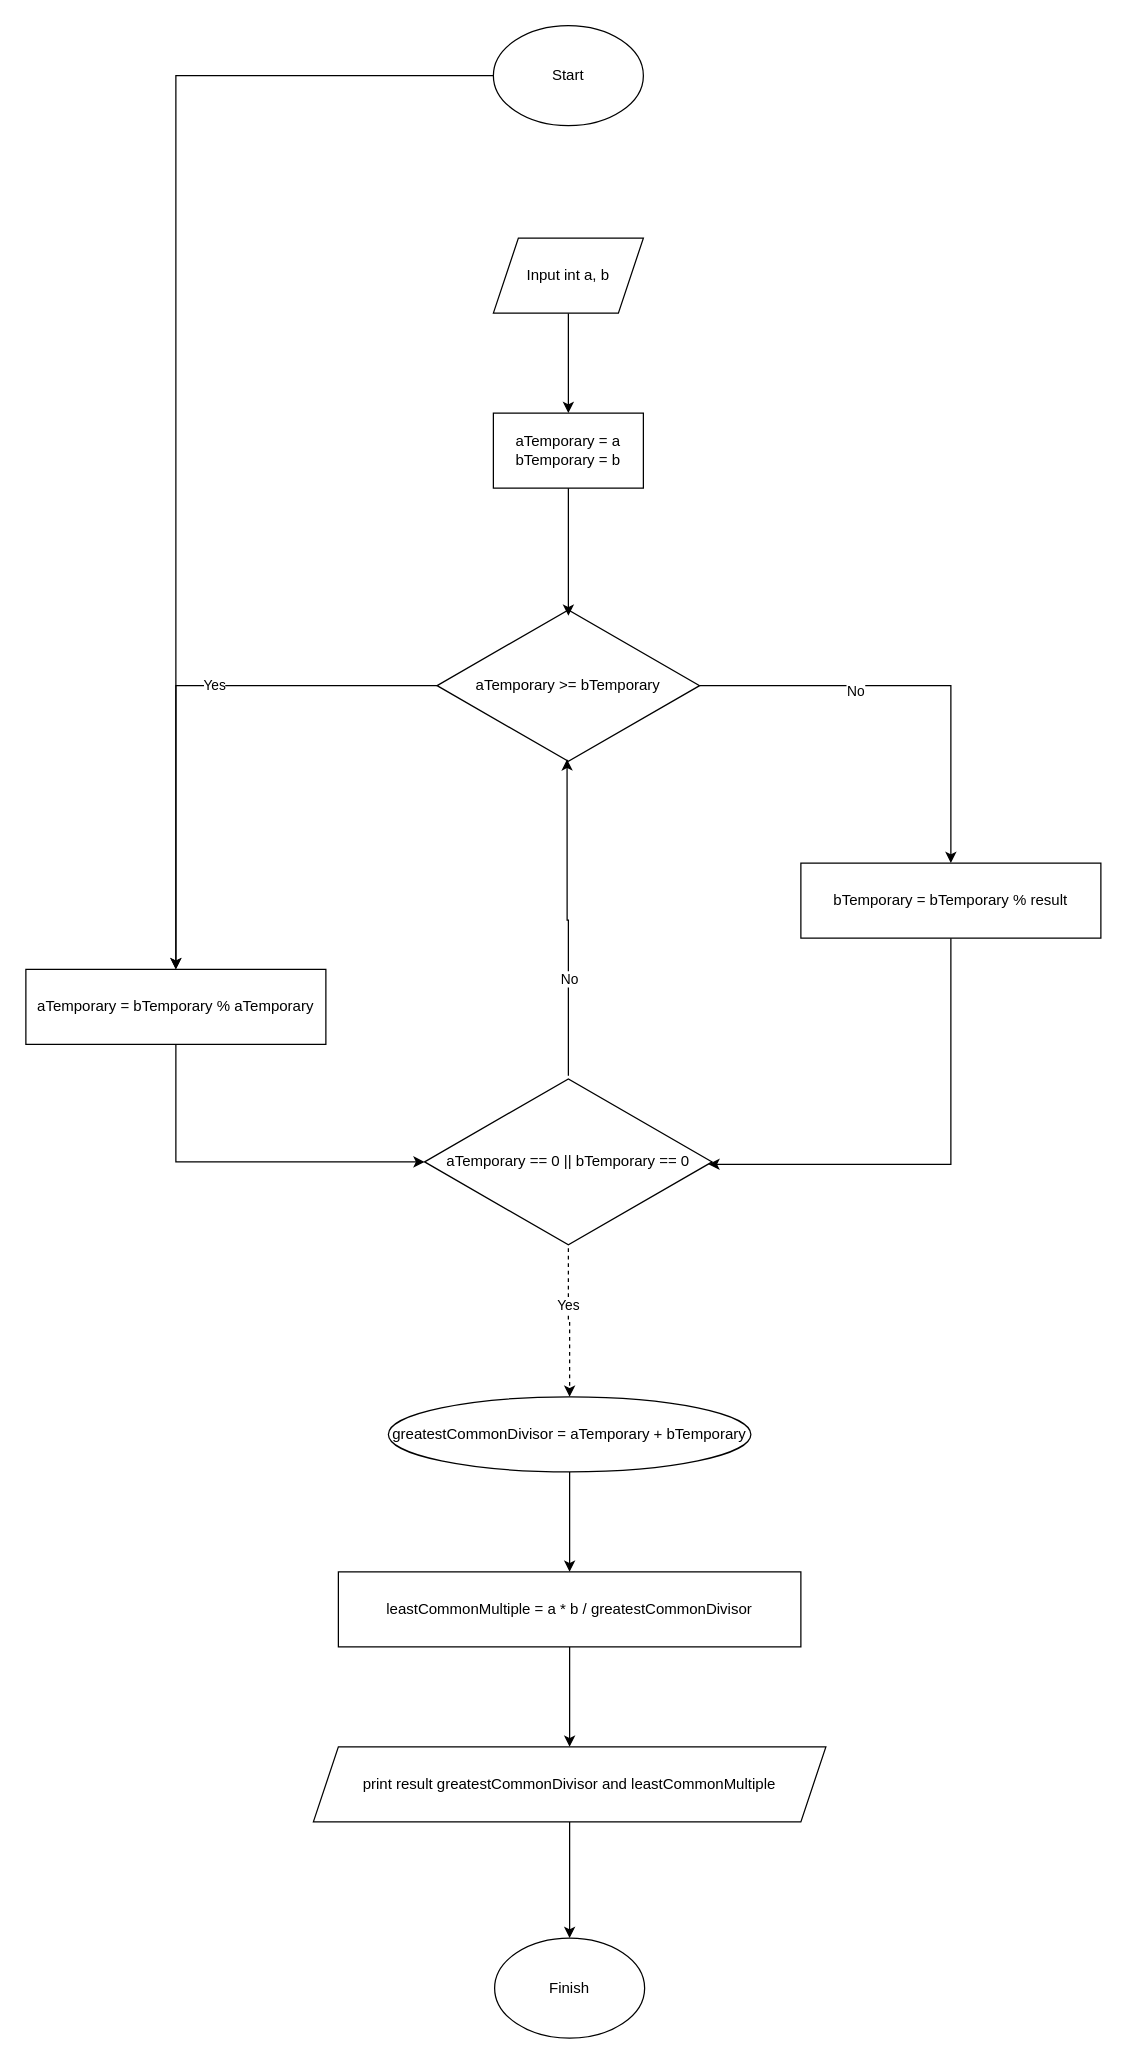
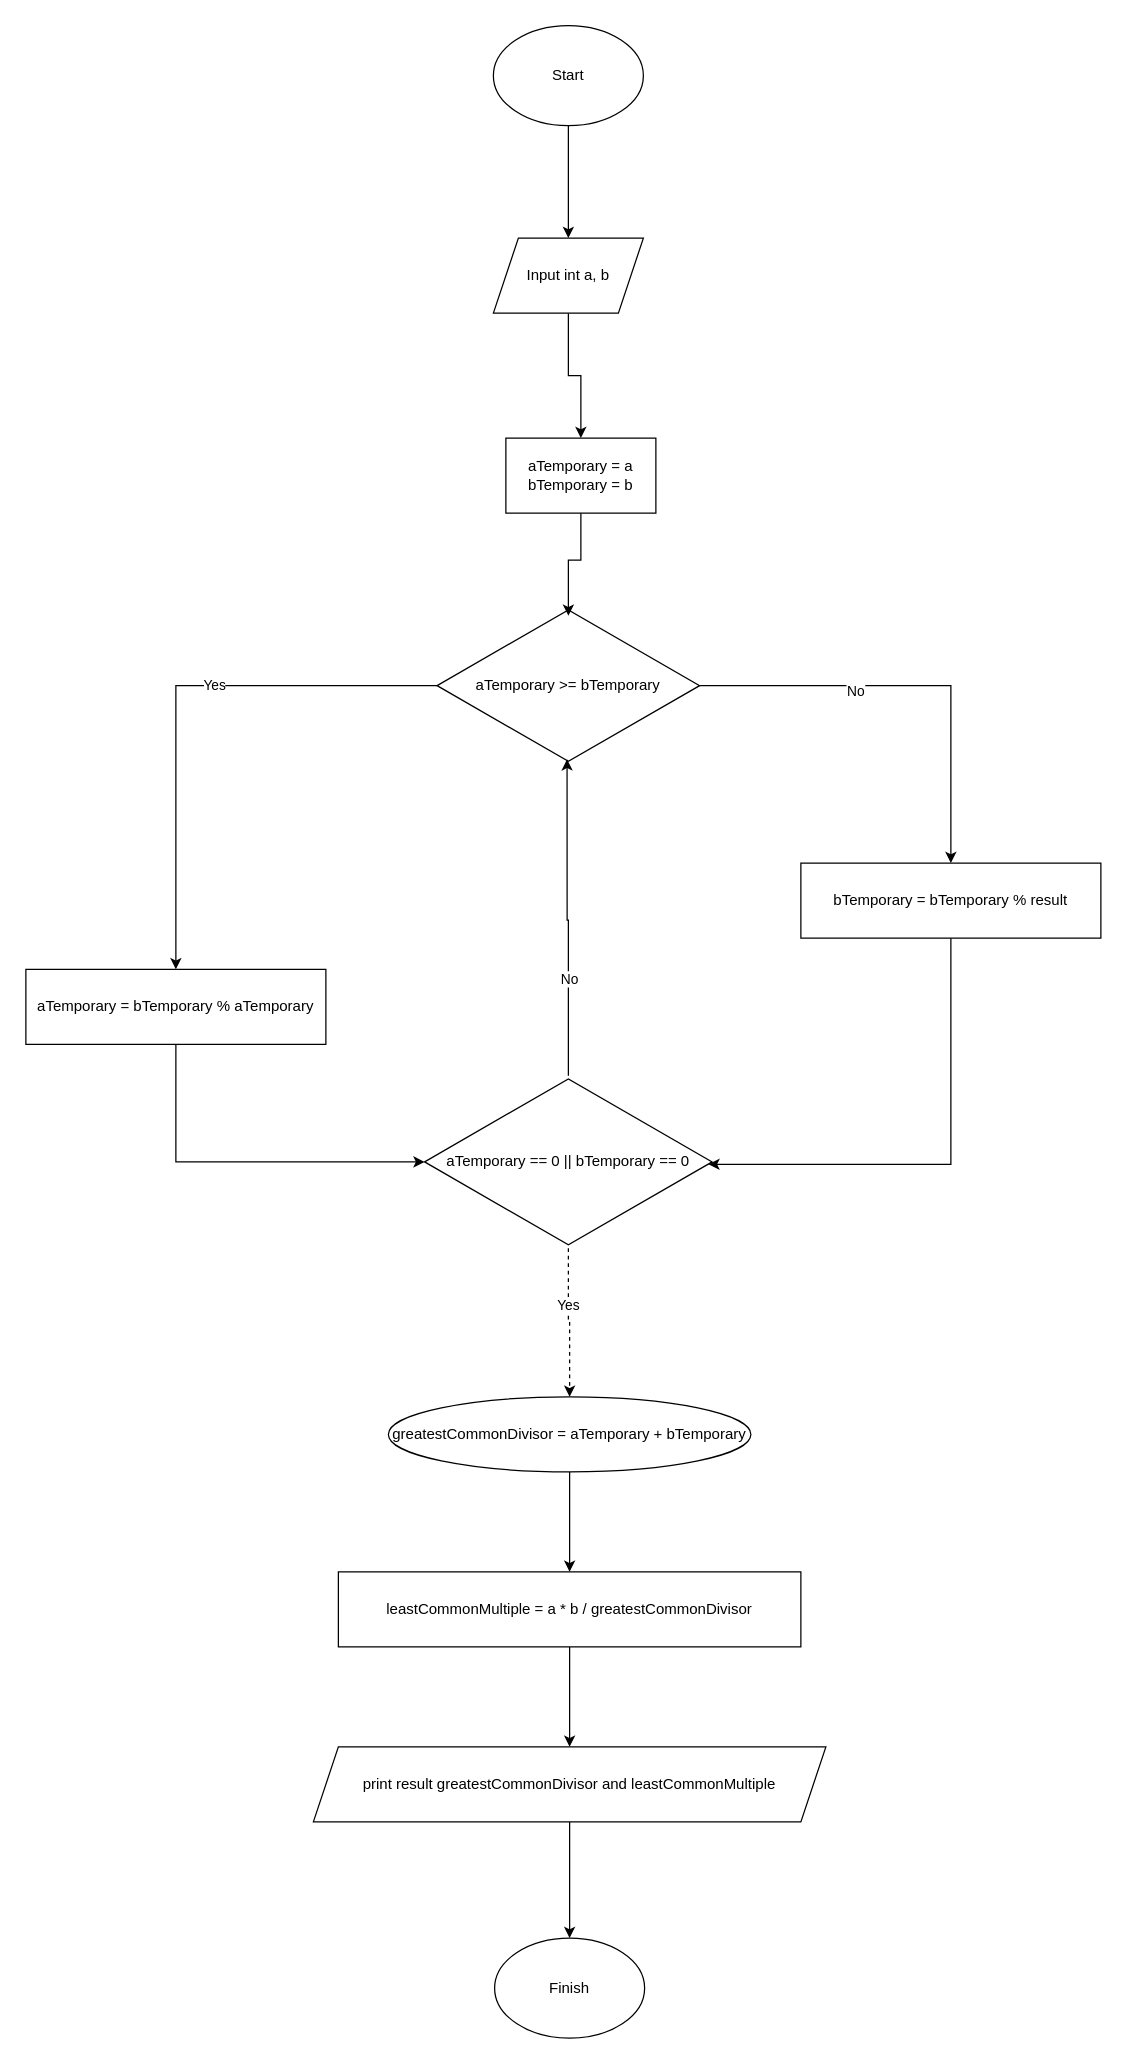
  <mxCell id="0" />
  <mxCell id="1" parent="0" />
- <mxCell id="2" value="" style="edgeStyle=orthogonalEdgeStyle;rounded=0;orthogonalLoop=1;jettySize=auto;html=1;" edge="1" parent="1" source="3" target="13"><mxGeometry relative="1" as="geometry" /></mxCell>
+ <mxCell id="2" value="" style="edgeStyle=orthogonalEdgeStyle;rounded=0;orthogonalLoop=1;jettySize=auto;html=1;" edge="1" parent="1" source="3" target="5"><mxGeometry relative="1" as="geometry" /></mxCell>
  <mxCell id="3" value="Start" style="ellipse;whiteSpace=wrap;html=1;" vertex="1" parent="1"><mxGeometry x="394" y="20" width="120" height="80" as="geometry" /></mxCell>
  <mxCell id="4" value="" style="edgeStyle=orthogonalEdgeStyle;rounded=0;orthogonalLoop=1;jettySize=auto;html=1;" edge="1" parent="1" source="5" target="6"><mxGeometry relative="1" as="geometry" /></mxCell>
  <mxCell id="5" value="Input int a, b" style="shape=parallelogram;perimeter=parallelogramPerimeter;whiteSpace=wrap;html=1;fixedSize=1;" vertex="1" parent="1"><mxGeometry x="394" y="190" width="120" height="60" as="geometry" /></mxCell>
- <mxCell id="6" value="aTemporary = a&lt;div&gt;bTemporary = b&lt;/div&gt;" style="whiteSpace=wrap;html=1;" vertex="1" parent="1"><mxGeometry x="394" y="330" width="120" height="60" as="geometry" /></mxCell>
+ <mxCell id="6" value="aTemporary = a&lt;div&gt;bTemporary = b&lt;/div&gt;" style="whiteSpace=wrap;html=1;" vertex="1" parent="1"><mxGeometry x="404" y="350" width="120" height="60" as="geometry" /></mxCell>
  <mxCell id="7" value="" style="edgeStyle=orthogonalEdgeStyle;rounded=0;orthogonalLoop=1;jettySize=auto;html=1;" edge="1" parent="1" source="11" target="13"><mxGeometry relative="1" as="geometry" /></mxCell>
  <mxCell id="8" value="Yes" style="edgeLabel;html=1;align=center;verticalAlign=middle;resizable=0;points=[];" vertex="1" connectable="0" parent="7"><mxGeometry x="-0.181" y="-1" relative="1" as="geometry"><mxPoint as="offset" /></mxGeometry></mxCell>
  <mxCell id="9" value="" style="edgeStyle=orthogonalEdgeStyle;rounded=0;orthogonalLoop=1;jettySize=auto;html=1;" edge="1" parent="1" source="11" target="14"><mxGeometry relative="1" as="geometry" /></mxCell>
  <mxCell id="10" value="No" style="edgeLabel;html=1;align=center;verticalAlign=middle;resizable=0;points=[];" vertex="1" connectable="0" parent="9"><mxGeometry x="-0.277" y="-4" relative="1" as="geometry"><mxPoint as="offset" /></mxGeometry></mxCell>
  <mxCell id="11" value="aTemporary &amp;gt;= bTemporary" style="html=1;whiteSpace=wrap;aspect=fixed;shape=isoRectangle;" vertex="1" parent="1"><mxGeometry x="349" y="485" width="210" height="126" as="geometry" /></mxCell>
  <mxCell id="12" style="edgeStyle=orthogonalEdgeStyle;rounded=0;orthogonalLoop=1;jettySize=auto;html=1;entryX=0.5;entryY=0.056;entryDx=0;entryDy=0;entryPerimeter=0;" edge="1" parent="1" source="6" target="11"><mxGeometry relative="1" as="geometry" /></mxCell>
  <mxCell id="13" value="aTemporary = bTemporary % aTemporary" style="whiteSpace=wrap;html=1;" vertex="1" parent="1"><mxGeometry x="20" y="775" width="240" height="60" as="geometry" /></mxCell>
  <mxCell id="14" value="bTemporary = bTemporary % result" style="whiteSpace=wrap;html=1;" vertex="1" parent="1"><mxGeometry x="640" y="690" width="240" height="60" as="geometry" /></mxCell>
  <mxCell id="15" value="" style="edgeStyle=orthogonalEdgeStyle;rounded=0;orthogonalLoop=1;jettySize=auto;html=1;dashed=1;" edge="1" parent="1" source="17" target="21"><mxGeometry relative="1" as="geometry" /></mxCell>
  <mxCell id="16" value="Yes" style="edgeLabel;html=1;align=center;verticalAlign=middle;resizable=0;points=[];" vertex="1" connectable="0" parent="15"><mxGeometry x="-0.244" y="-1" relative="1" as="geometry"><mxPoint as="offset" /></mxGeometry></mxCell>
  <mxCell id="17" value="aTemporary == 0 || bTemporary == 0" style="html=1;whiteSpace=wrap;aspect=fixed;shape=isoRectangle;" vertex="1" parent="1"><mxGeometry x="339" y="860" width="230" height="138" as="geometry" /></mxCell>
  <mxCell id="18" style="edgeStyle=orthogonalEdgeStyle;rounded=0;orthogonalLoop=1;jettySize=auto;html=1;entryX=0;entryY=0.5;entryDx=0;entryDy=0;entryPerimeter=0;exitX=0.5;exitY=1;exitDx=0;exitDy=0;" edge="1" parent="1" source="13" target="17"><mxGeometry relative="1" as="geometry" /></mxCell>
  <mxCell id="19" style="edgeStyle=orthogonalEdgeStyle;rounded=0;orthogonalLoop=1;jettySize=auto;html=1;entryX=0.987;entryY=0.514;entryDx=0;entryDy=0;entryPerimeter=0;exitX=0.5;exitY=1;exitDx=0;exitDy=0;" edge="1" parent="1" source="14" target="17"><mxGeometry relative="1" as="geometry"><Array as="points"><mxPoint x="760" y="931" /></Array></mxGeometry></mxCell>
  <mxCell id="20" value="" style="edgeStyle=orthogonalEdgeStyle;rounded=0;orthogonalLoop=1;jettySize=auto;html=1;" edge="1" parent="1" source="21" target="25"><mxGeometry relative="1" as="geometry" /></mxCell>
  <mxCell id="21" value="greatestCommonDivisor = aTemporary + bTemporary" style="ellipse;whiteSpace=wrap;html=1;" vertex="1" parent="1"><mxGeometry x="310" y="1117" width="290" height="60" as="geometry" /></mxCell>
  <mxCell id="22" style="edgeStyle=orthogonalEdgeStyle;rounded=0;orthogonalLoop=1;jettySize=auto;html=1;entryX=0.495;entryY=0.968;entryDx=0;entryDy=0;entryPerimeter=0;" edge="1" parent="1" source="17" target="11"><mxGeometry relative="1" as="geometry" /></mxCell>
  <mxCell id="23" value="No" style="edgeLabel;html=1;align=center;verticalAlign=middle;resizable=0;points=[];" vertex="1" connectable="0" parent="22"><mxGeometry x="-0.382" relative="1" as="geometry"><mxPoint as="offset" /></mxGeometry></mxCell>
  <mxCell id="24" value="" style="edgeStyle=orthogonalEdgeStyle;rounded=0;orthogonalLoop=1;jettySize=auto;html=1;" edge="1" parent="1" source="25" target="27"><mxGeometry relative="1" as="geometry" /></mxCell>
  <mxCell id="25" value="leastCommonMultiple = a * b / greatestCommonDivisor" style="whiteSpace=wrap;html=1;" vertex="1" parent="1"><mxGeometry x="270" y="1257" width="370" height="60" as="geometry" /></mxCell>
  <mxCell id="26" style="edgeStyle=orthogonalEdgeStyle;rounded=0;orthogonalLoop=1;jettySize=auto;html=1;" edge="1" parent="1" source="27" target="28"><mxGeometry relative="1" as="geometry" /></mxCell>
  <mxCell id="27" value="print result greatestCommonDivisor and leastCommonMultiple" style="shape=parallelogram;perimeter=parallelogramPerimeter;whiteSpace=wrap;html=1;fixedSize=1;" vertex="1" parent="1"><mxGeometry x="250" y="1397" width="410" height="60" as="geometry" /></mxCell>
  <mxCell id="28" value="Finish" style="ellipse;whiteSpace=wrap;html=1;" vertex="1" parent="1"><mxGeometry x="395" y="1550" width="120" height="80" as="geometry" /></mxCell>
